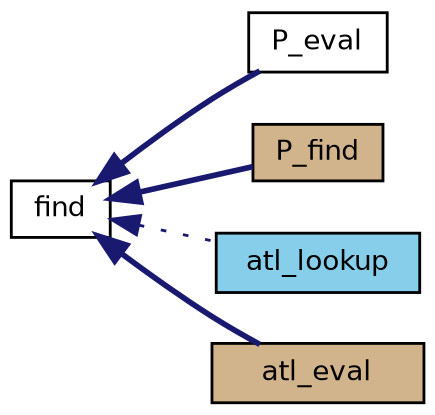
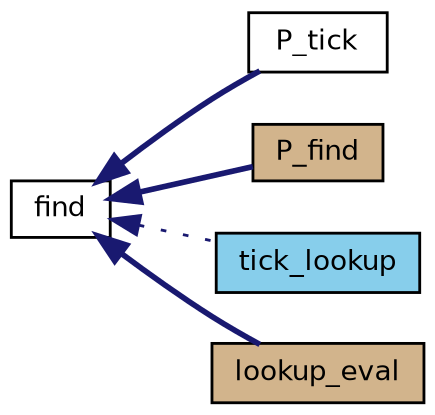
  digraph {
    rankdir=LR
    node [color=black fillcolor=white fontname=Helvetica fontsize=10 shape=record style=filled]
    edge [color=midnightblue dir=back fontname=Helvetica fontsize=10 labelfontname=Helvetica labelfontsize=10 style=bold]
    n1 [fontcolor=black height=0.2 label=find width=0.4]
-   n2 [height=0.2 label=P_eval width=0.4]
+   n2 [height=0.2 label=P_tick width=0.4]
    n3 [fillcolor=tan height=0.2 label=P_find width=0.4]
-   n4 [fillcolor=skyblue height=0.2 label=atl_lookup width=0.4]
-   n5 [fillcolor=tan height=0.2 label=atl_eval width=0.4]
+   n4 [fillcolor=skyblue height=0.2 label=tick_lookup width=0.4]
+   n5 [fillcolor=tan height=0.2 label=lookup_eval width=0.4]
    n1 -> n2
    n1 -> n3
    n1 -> n4 [style=dotted]
    n1 -> n5
  }
